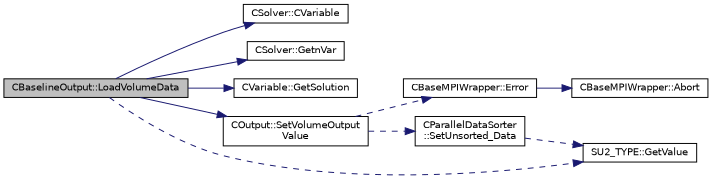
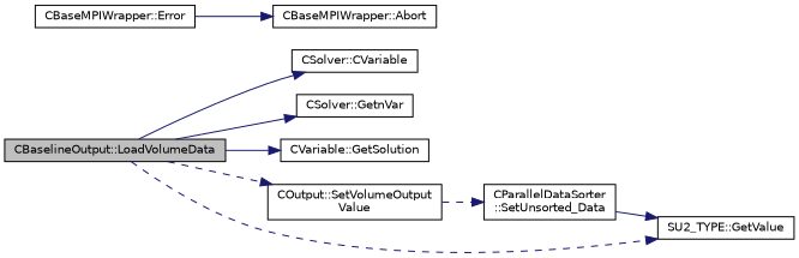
  digraph {
    rankdir=LR
    node [color=black fillcolor=white fontname=Helvetica fontsize=10 shape=record style=filled]
    edge [color=midnightblue fontname=Helvetica fontsize=10 labelfontname=Helvetica labelfontsize=10 style=dashed]
    n1 [fillcolor=grey75 fontcolor=black height=0.2 label="CBaselineOutput::LoadVolumeData" width=0.4]
    n2 [height=0.2 label="CSolver::CVariable" width=0.4]
    n3 [height=0.2 label="CSolver::GetnVar" width=0.4]
    n4 [height=0.2 label="CVariable::GetSolution" width=0.4]
    n5 [height=0.2 label="COutput::SetVolumeOutput\lValue" width=0.4]
    n6 [height=0.2 label="SU2_TYPE::GetValue" width=0.4]
    n7 [height=0.2 label="CBaseMPIWrapper::Error" width=0.4]
    n8 [height=0.2 label="CBaseMPIWrapper::Abort" width=0.4]
    n9 [height=0.2 label="CParallelDataSorter\l::SetUnsorted_Data" width=0.4]
    n1 -> n2 [style=solid]
    n1 -> n3 [style=solid]
    n1 -> n4 [style=solid]
-   n1 -> n5 [style=solid]
+   n1 -> n5
    n1 -> n6
-   n5 -> n7
    n5 -> n9
    n7 -> n8 [style=solid]
-   n9 -> n6
+   n9 -> n6 [style=solid]
  }
